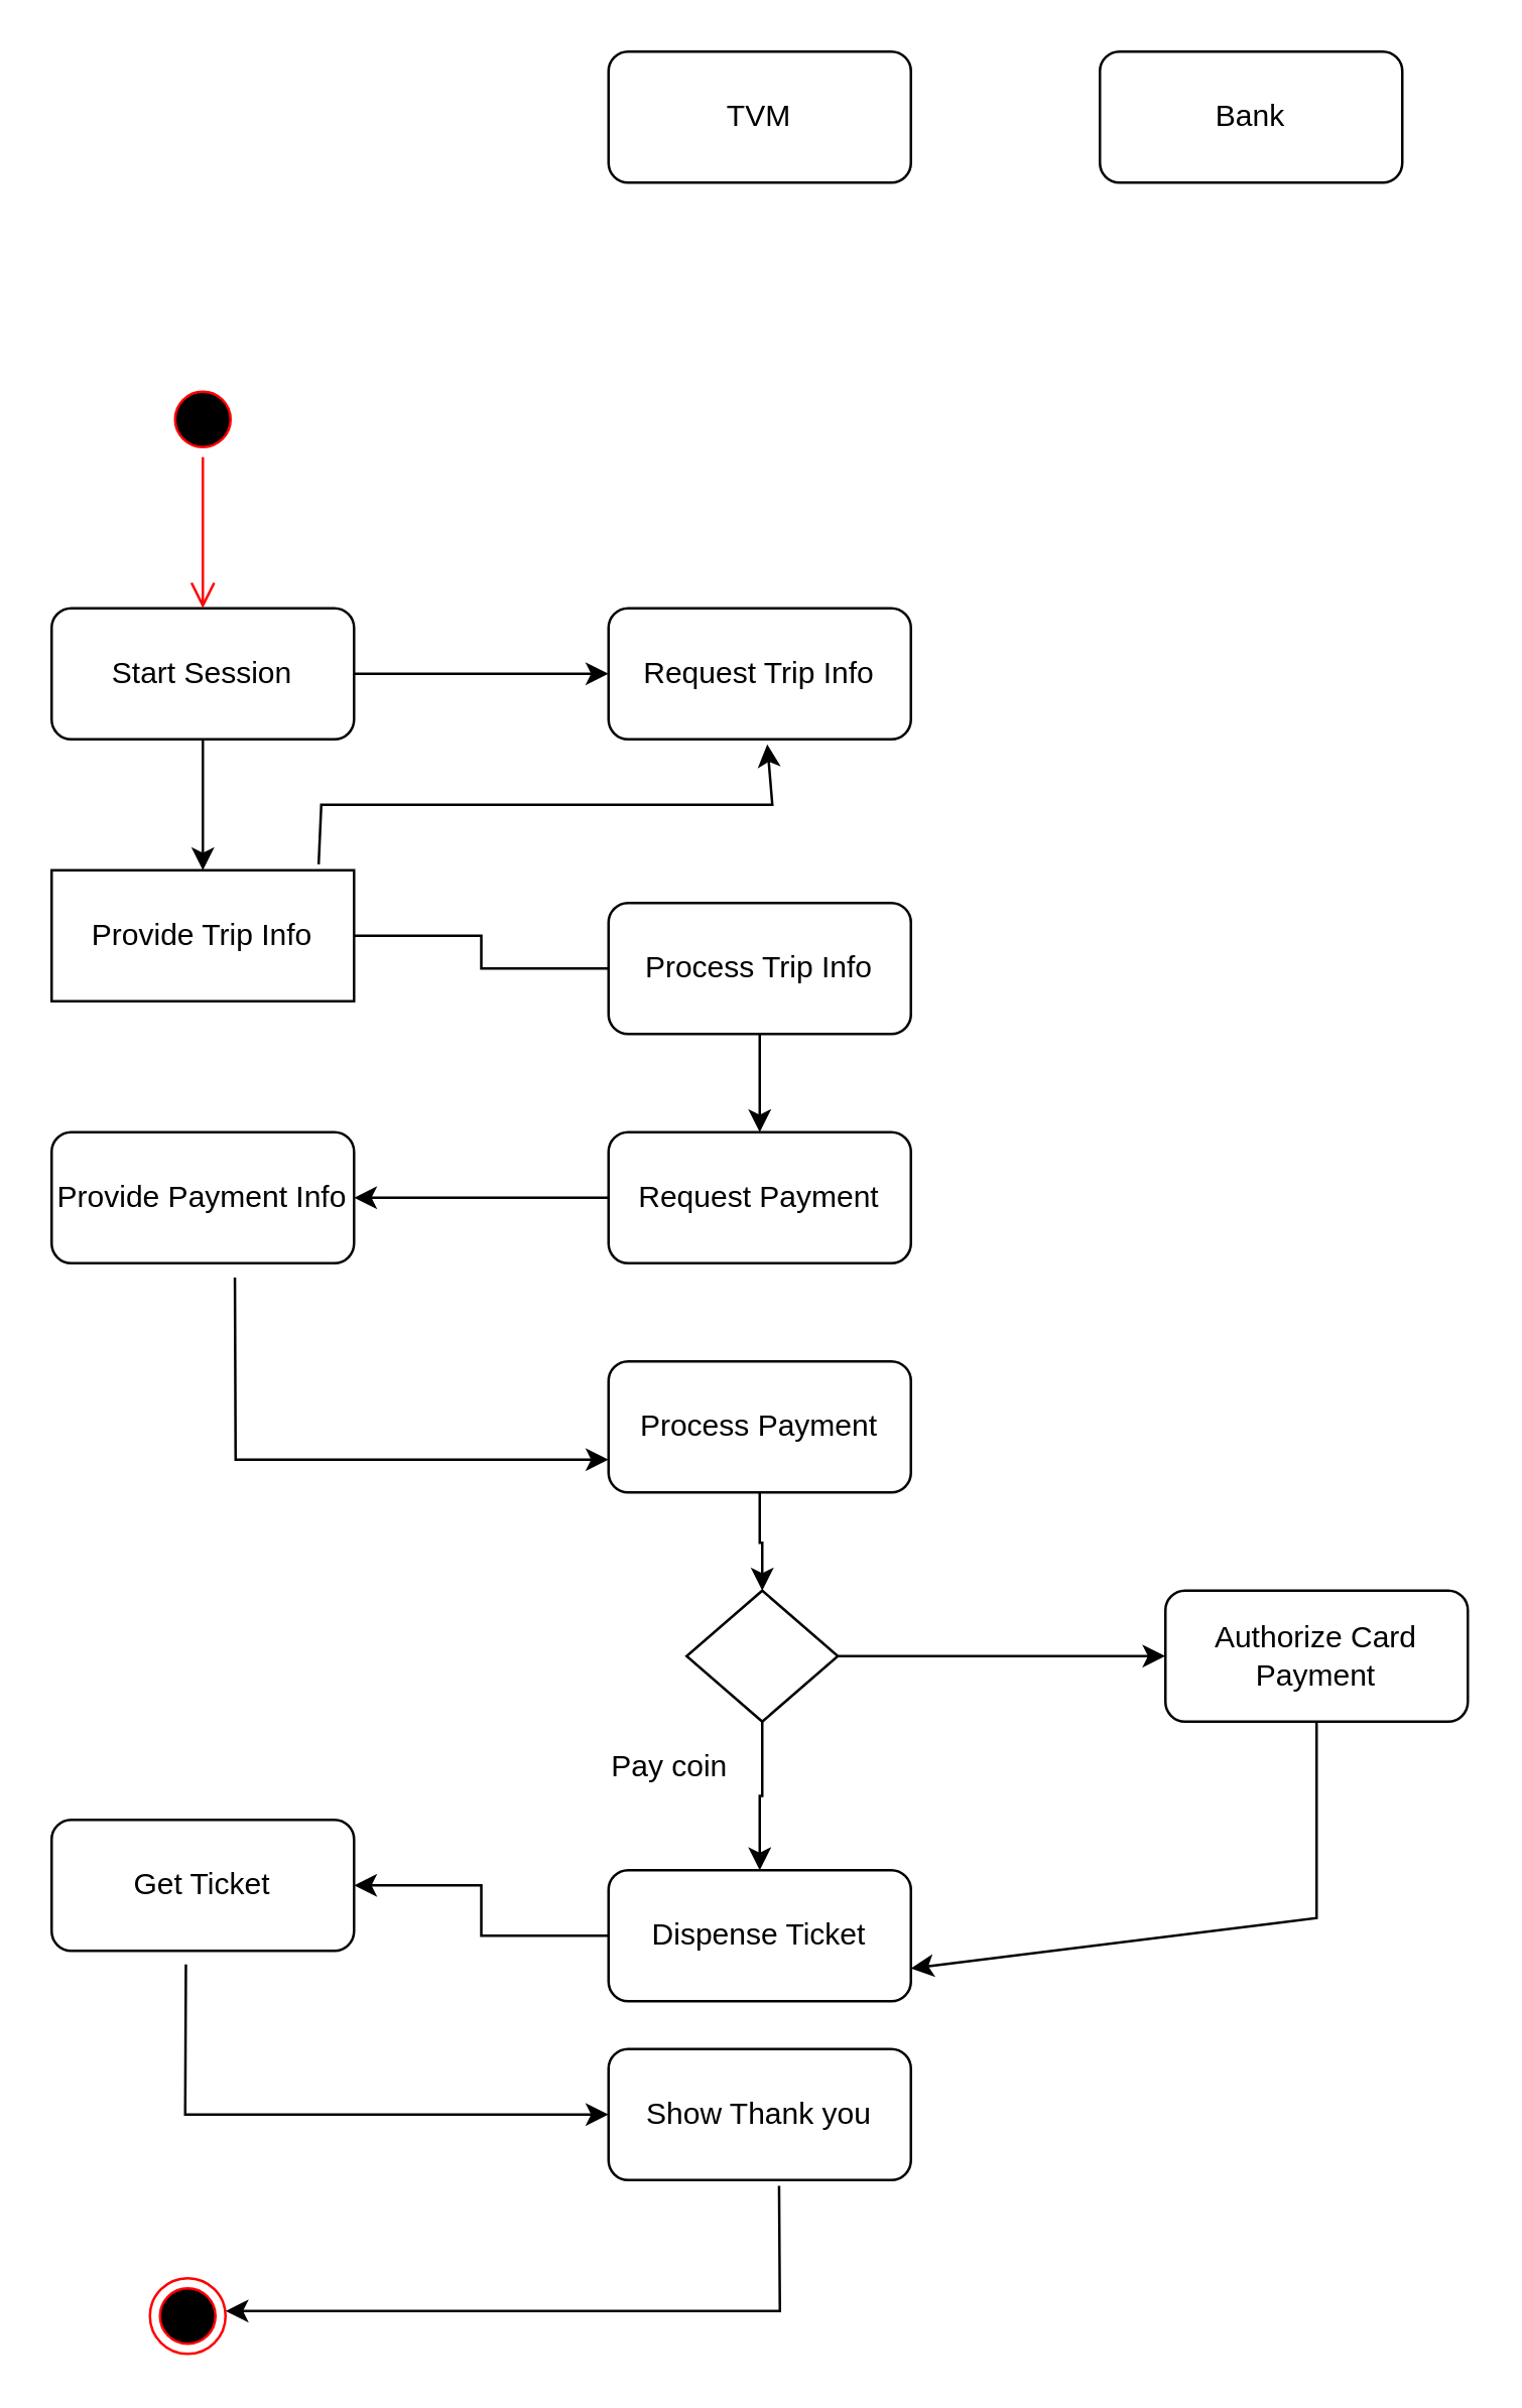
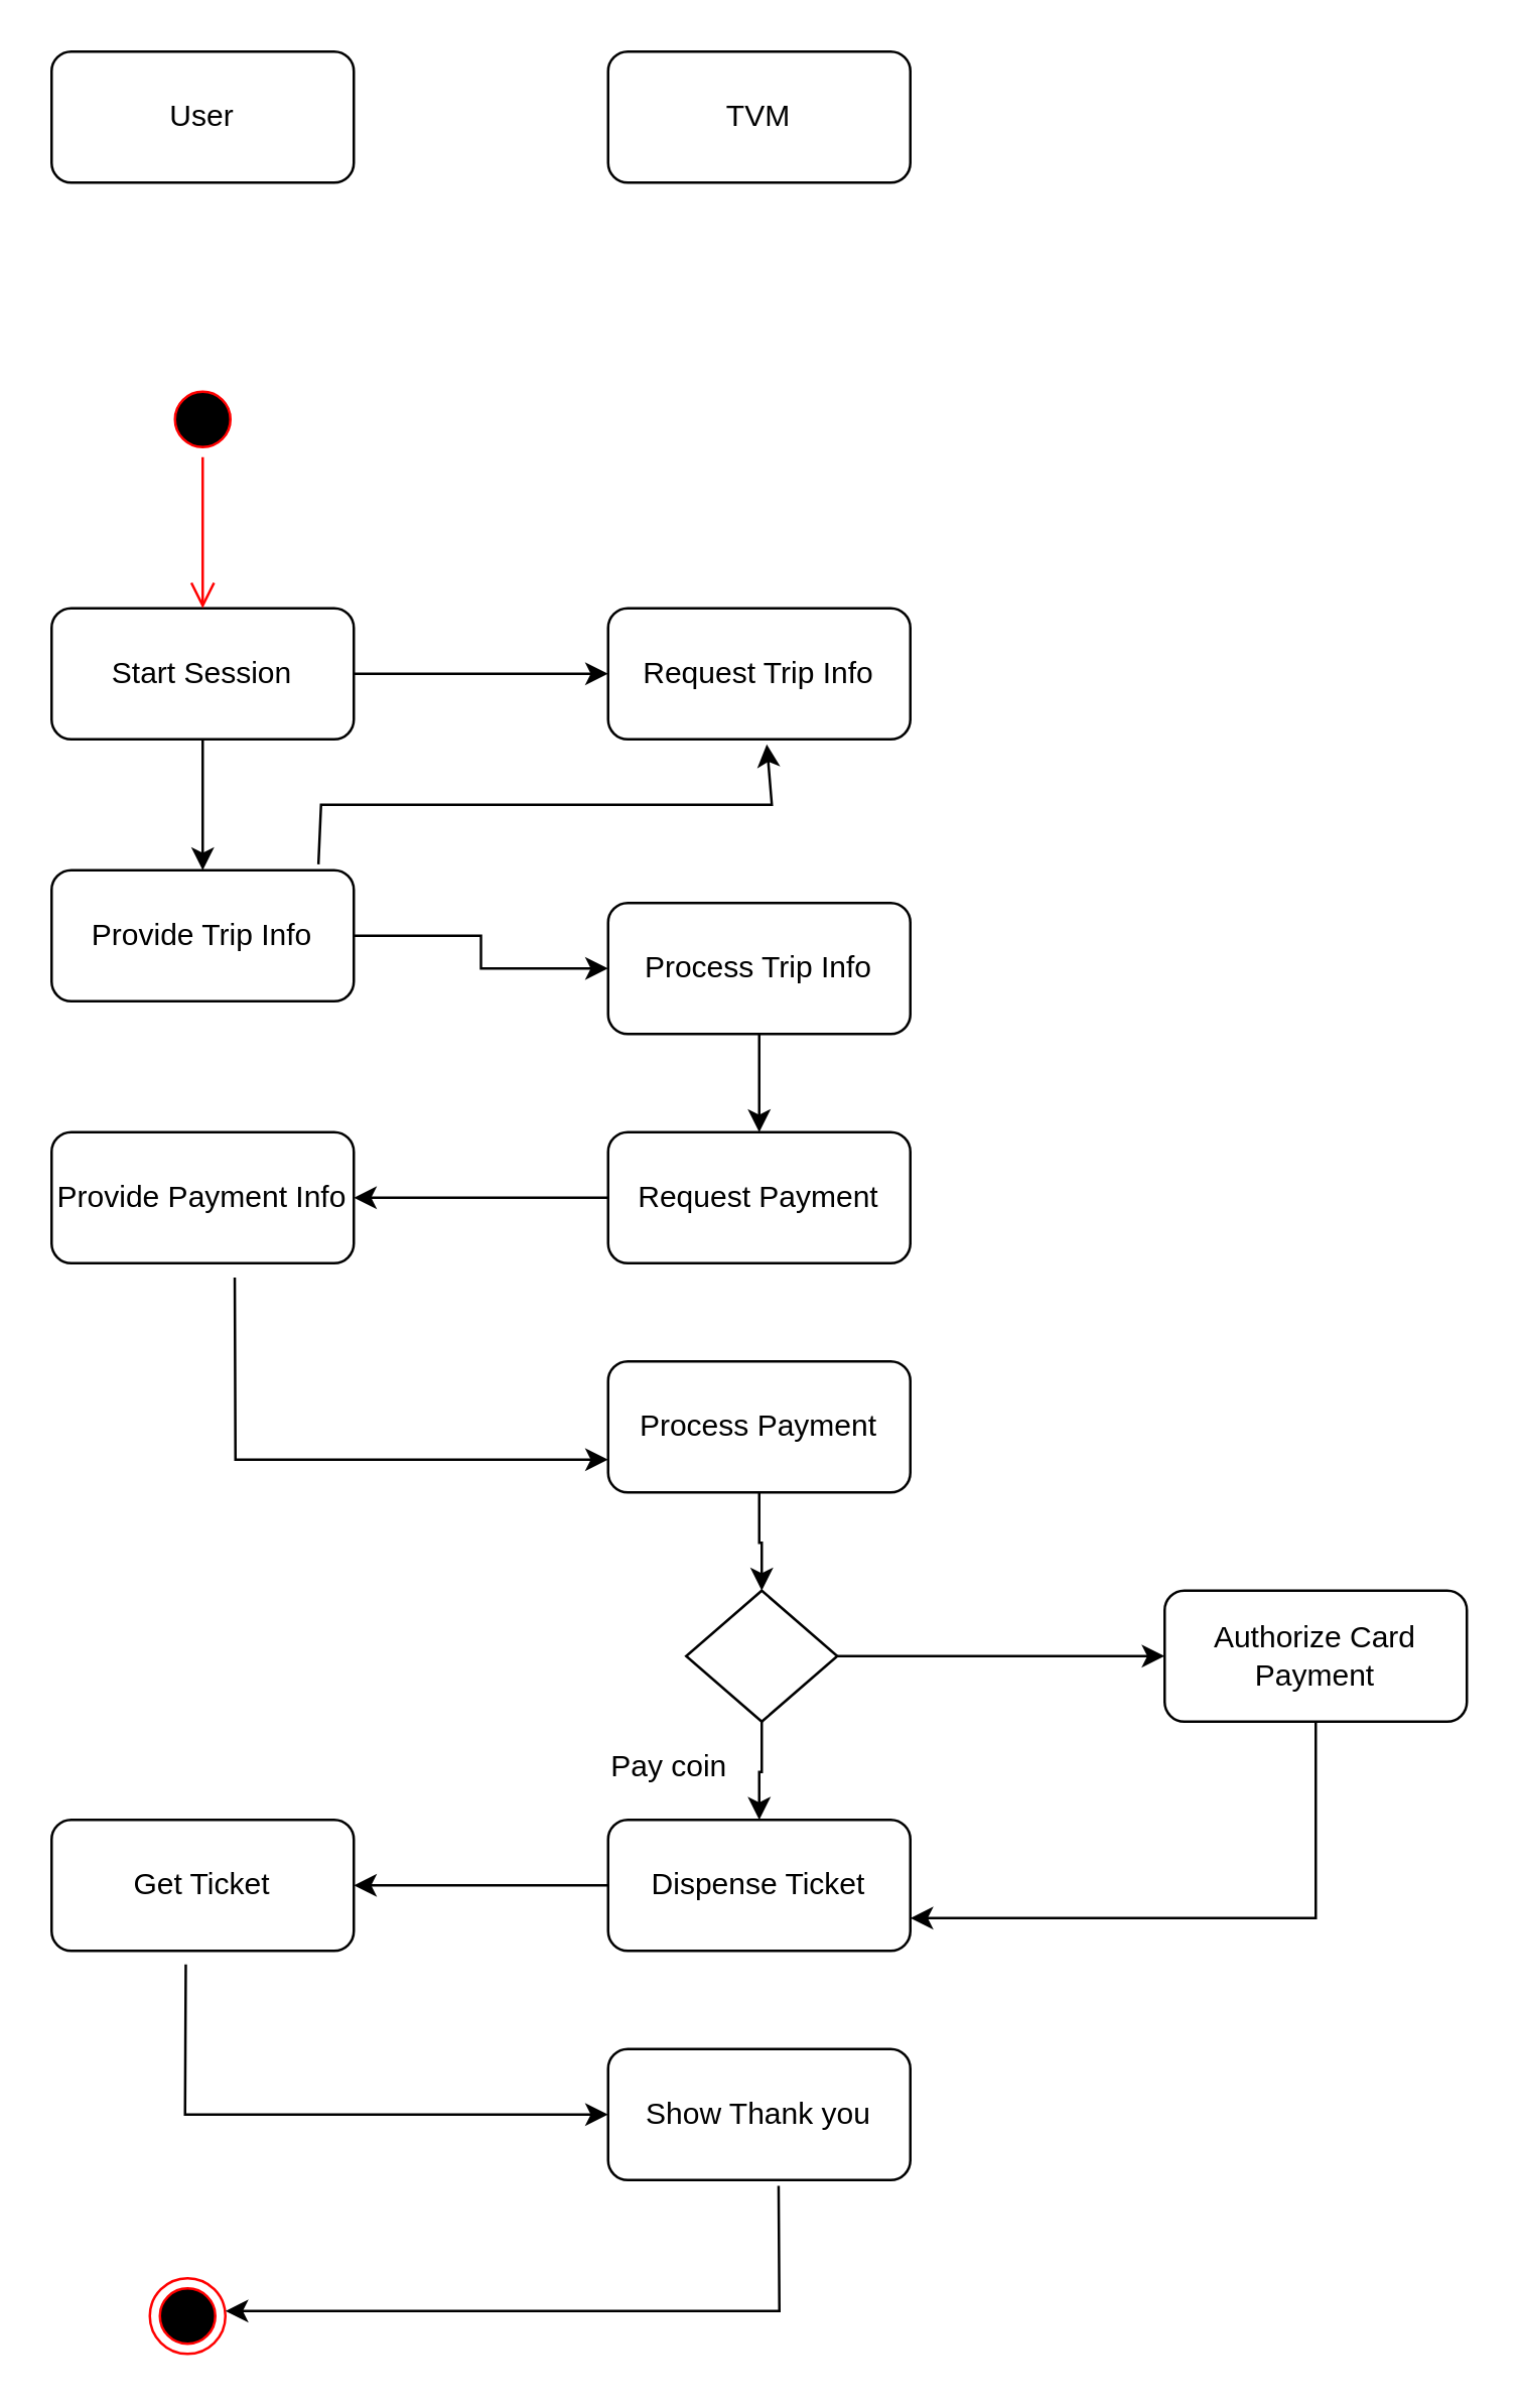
  <mxCell id="0" />
  <mxCell id="1" parent="0" />
  <mxCell id="2" value="" style="edgeStyle=orthogonalEdgeStyle;rounded=0;orthogonalLoop=1;jettySize=auto;html=1;" edge="1" parent="1" source="4" target="8"><mxGeometry relative="1" as="geometry" /></mxCell>
  <mxCell id="3" value="" style="edgeStyle=orthogonalEdgeStyle;rounded=0;orthogonalLoop=1;jettySize=auto;html=1;" edge="1" parent="1" source="4" target="6"><mxGeometry relative="1" as="geometry" /></mxCell>
  <mxCell id="4" value="Start Session" style="rounded=1;whiteSpace=wrap;html=1;fillColor=none;" vertex="1" parent="1"><mxGeometry x="20" y="241" width="120" height="52" as="geometry" /></mxCell>
- <mxCell id="5" value="" style="edgeStyle=orthogonalEdgeStyle;rounded=0;orthogonalLoop=1;jettySize=auto;html=1;endArrow=none;" edge="1" parent="1" source="6" target="10"><mxGeometry relative="1" as="geometry" /></mxCell>
- <mxCell id="6" value="Provide Trip Info" style="whiteSpace=wrap;html=1;fillColor=none;rounded=0;" vertex="1" parent="1"><mxGeometry x="20" y="345" width="120" height="52" as="geometry" /></mxCell>
+ <mxCell id="5" value="" style="edgeStyle=orthogonalEdgeStyle;rounded=0;orthogonalLoop=1;jettySize=auto;html=1;" edge="1" parent="1" source="6" target="10"><mxGeometry relative="1" as="geometry" /></mxCell>
+ <mxCell id="6" value="Provide Trip Info" style="rounded=1;whiteSpace=wrap;html=1;fillColor=none;" vertex="1" parent="1"><mxGeometry x="20" y="345" width="120" height="52" as="geometry" /></mxCell>
  <mxCell id="7" value="Provide Payment Info" style="rounded=1;whiteSpace=wrap;html=1;fillColor=none;" vertex="1" parent="1"><mxGeometry x="20" y="449" width="120" height="52" as="geometry" /></mxCell>
  <mxCell id="8" value="Request Trip Info" style="rounded=1;whiteSpace=wrap;html=1;fillColor=none;" vertex="1" parent="1"><mxGeometry x="241" y="241" width="120" height="52" as="geometry" /></mxCell>
  <mxCell id="9" value="" style="edgeStyle=orthogonalEdgeStyle;rounded=0;orthogonalLoop=1;jettySize=auto;html=1;" edge="1" parent="1" source="10" target="12"><mxGeometry relative="1" as="geometry" /></mxCell>
  <mxCell id="10" value="Process Trip Info" style="rounded=1;whiteSpace=wrap;html=1;fillColor=none;" vertex="1" parent="1"><mxGeometry x="241" y="358" width="120" height="52" as="geometry" /></mxCell>
  <mxCell id="11" value="" style="edgeStyle=orthogonalEdgeStyle;rounded=0;orthogonalLoop=1;jettySize=auto;html=1;" edge="1" parent="1" source="12" target="7"><mxGeometry relative="1" as="geometry" /></mxCell>
  <mxCell id="12" value="Request Payment" style="rounded=1;whiteSpace=wrap;html=1;fillColor=none;" vertex="1" parent="1"><mxGeometry x="241" y="449" width="120" height="52" as="geometry" /></mxCell>
  <mxCell id="13" value="" style="edgeStyle=orthogonalEdgeStyle;rounded=0;orthogonalLoop=1;jettySize=auto;html=1;" edge="1" parent="1" source="14" target="21"><mxGeometry relative="1" as="geometry" /></mxCell>
  <mxCell id="14" value="Process Payment" style="rounded=1;whiteSpace=wrap;html=1;fillColor=none;" vertex="1" parent="1"><mxGeometry x="241" y="540" width="120" height="52" as="geometry" /></mxCell>
  <mxCell id="15" value="" style="endArrow=classic;html=1;rounded=0;exitX=0.883;exitY=-0.045;exitDx=0;exitDy=0;exitPerimeter=0;" edge="1" parent="1" source="6"><mxGeometry width="50" height="50" relative="1" as="geometry"><mxPoint x="124" y="306" as="sourcePoint" /><mxPoint x="304" y="295" as="targetPoint" /><Array as="points"><mxPoint x="127" y="319" /><mxPoint x="202" y="319" /><mxPoint x="306" y="319" /></Array></mxGeometry></mxCell>
  <mxCell id="16" value="" style="endArrow=classic;html=1;rounded=0;entryX=0;entryY=0.75;entryDx=0;entryDy=0;exitX=0.606;exitY=1.109;exitDx=0;exitDy=0;exitPerimeter=0;" edge="1" parent="1" source="7" target="14"><mxGeometry width="50" height="50" relative="1" as="geometry"><mxPoint x="98" y="577" as="sourcePoint" /><mxPoint x="148" y="527" as="targetPoint" /><Array as="points"><mxPoint x="93" y="579" /></Array></mxGeometry></mxCell>
  <mxCell id="17" value="" style="edgeStyle=orthogonalEdgeStyle;rounded=0;orthogonalLoop=1;jettySize=auto;html=1;" edge="1" parent="1" source="18" target="25"><mxGeometry relative="1" as="geometry" /></mxCell>
- <mxCell id="18" value="Dispense Ticket" style="rounded=1;whiteSpace=wrap;html=1;fillColor=none;" vertex="1" parent="1"><mxGeometry x="241" y="742" width="120" height="52" as="geometry" /></mxCell>
+ <mxCell id="18" value="Dispense Ticket" style="rounded=1;whiteSpace=wrap;html=1;fillColor=none;" vertex="1" parent="1"><mxGeometry x="241" y="722" width="120" height="52" as="geometry" /></mxCell>
  <mxCell id="19" value="" style="edgeStyle=orthogonalEdgeStyle;rounded=0;orthogonalLoop=1;jettySize=auto;html=1;" edge="1" parent="1" source="21" target="18"><mxGeometry relative="1" as="geometry" /></mxCell>
  <mxCell id="20" value="" style="edgeStyle=orthogonalEdgeStyle;rounded=0;orthogonalLoop=1;jettySize=auto;html=1;entryX=0;entryY=0.5;entryDx=0;entryDy=0;" edge="1" parent="1" source="21" target="23"><mxGeometry relative="1" as="geometry"><mxPoint x="402" y="657" as="targetPoint" /></mxGeometry></mxCell>
  <mxCell id="21" value="" style="rhombus;whiteSpace=wrap;html=1;fillColor=none;" vertex="1" parent="1"><mxGeometry x="272" y="631" width="60" height="52" as="geometry" /></mxCell>
  <mxCell id="22" value="Pay coin" style="rounded=0;whiteSpace=wrap;html=1;fillColor=none;strokeColor=none;" vertex="1" parent="1"><mxGeometry x="228" y="679" width="75" height="43" as="geometry" /></mxCell>
  <mxCell id="23" value="Authorize Card Payment" style="rounded=1;whiteSpace=wrap;html=1;fillColor=none;" vertex="1" parent="1"><mxGeometry x="462" y="631" width="120" height="52" as="geometry" /></mxCell>
  <mxCell id="24" value="" style="endArrow=classic;html=1;rounded=0;exitX=0.5;exitY=1;exitDx=0;exitDy=0;entryX=1;entryY=0.75;entryDx=0;entryDy=0;" edge="1" parent="1" source="23" target="18"><mxGeometry width="50" height="50" relative="1" as="geometry"><mxPoint x="384" y="824" as="sourcePoint" /><mxPoint x="434" y="774" as="targetPoint" /><Array as="points"><mxPoint x="522" y="761" /></Array></mxGeometry></mxCell>
  <mxCell id="25" value="Get Ticket" style="rounded=1;whiteSpace=wrap;html=1;fillColor=none;" vertex="1" parent="1"><mxGeometry x="20" y="722" width="120" height="52" as="geometry" /></mxCell>
  <mxCell id="26" value="Show Thank you" style="rounded=1;whiteSpace=wrap;html=1;fillColor=none;" vertex="1" parent="1"><mxGeometry x="241" y="813" width="120" height="52" as="geometry" /></mxCell>
  <mxCell id="27" value="" style="endArrow=classic;html=1;rounded=0;exitX=0.444;exitY=1.103;exitDx=0;exitDy=0;exitPerimeter=0;" edge="1" parent="1" source="25"><mxGeometry width="50" height="50" relative="1" as="geometry"><mxPoint x="72" y="839" as="sourcePoint" /><mxPoint x="241" y="839" as="targetPoint" /><Array as="points"><mxPoint x="73" y="839" /></Array></mxGeometry></mxCell>
  <mxCell id="28" value="" style="ellipse;html=1;shape=startState;fillColor=#000000;strokeColor=#ff0000;" vertex="1" parent="1"><mxGeometry x="65" y="151" width="30" height="30" as="geometry" /></mxCell>
  <mxCell id="29" value="" style="edgeStyle=orthogonalEdgeStyle;html=1;verticalAlign=bottom;endArrow=open;endSize=8;strokeColor=#ff0000;rounded=0;" edge="1" source="28" parent="1"><mxGeometry relative="1" as="geometry"><mxPoint x="80" y="241" as="targetPoint" /></mxGeometry></mxCell>
  <mxCell id="30" value="" style="ellipse;html=1;shape=endState;fillColor=#000000;strokeColor=#ff0000;" vertex="1" parent="1"><mxGeometry x="59" y="904" width="30" height="30" as="geometry" /></mxCell>
  <mxCell id="31" value="" style="endArrow=classic;html=1;rounded=0;exitX=0.564;exitY=1.045;exitDx=0;exitDy=0;exitPerimeter=0;" edge="1" parent="1" source="26"><mxGeometry width="50" height="50" relative="1" as="geometry"><mxPoint x="39" y="967" as="sourcePoint" /><mxPoint x="89" y="917" as="targetPoint" /><Array as="points"><mxPoint x="309" y="917" /></Array></mxGeometry></mxCell>
+ <mxCell id="32" value="User" style="rounded=1;whiteSpace=wrap;html=1;fillColor=none;" vertex="1" parent="1"><mxGeometry x="20" y="20" width="120" height="52" as="geometry" /></mxCell>
  <mxCell id="33" value="TVM&lt;span style=&quot;color: rgba(0, 0, 0, 0); font-family: monospace; font-size: 0px; text-align: start;&quot;&gt;%3CmxGraphModel%3E%3Croot%3E%3CmxCell%20id%3D%220%22%2F%3E%3CmxCell%20id%3D%221%22%20parent%3D%220%22%2F%3E%3CmxCell%20id%3D%222%22%20value%3D%22Start%20Session%22%20style%3D%22rounded%3D1%3BwhiteSpace%3Dwrap%3Bhtml%3D1%3BfillColor%3Dnone%3B%22%20vertex%3D%221%22%20parent%3D%221%22%3E%3CmxGeometry%20x%3D%22104%22%20y%3D%22286%22%20width%3D%22120%22%20height%3D%2252%22%20as%3D%22geometry%22%2F%3E%3C%2FmxCell%3E%3C%2Froot%3E%3C%2FmxGraphModel%3E&lt;/span&gt;&lt;span style=&quot;color: rgba(0, 0, 0, 0); font-family: monospace; font-size: 0px; text-align: start;&quot;&gt;%3CmxGraphModel%3E%3Croot%3E%3CmxCell%20id%3D%220%22%2F%3E%3CmxCell%20id%3D%221%22%20parent%3D%220%22%2F%3E%3CmxCell%20id%3D%222%22%20value%3D%22Start%20Session%22%20style%3D%22rounded%3D1%3BwhiteSpace%3Dwrap%3Bhtml%3D1%3BfillColor%3Dnone%3B%22%20vertex%3D%221%22%20parent%3D%221%22%3E%3CmxGeometry%20x%3D%22104%22%20y%3D%22286%22%20width%3D%22120%22%20height%3D%2252%22%20as%3D%22geometry%22%2F%3E%3C%2FmxCell%3E%3C%2Froot%3E%3C%2FmxGraphModel%3E&lt;/span&gt;" style="rounded=1;whiteSpace=wrap;html=1;fillColor=none;" vertex="1" parent="1"><mxGeometry x="241" y="20" width="120" height="52" as="geometry" /></mxCell>
- <mxCell id="34" value="Bank" style="rounded=1;whiteSpace=wrap;html=1;fillColor=none;" vertex="1" parent="1"><mxGeometry x="436" y="20" width="120" height="52" as="geometry" /></mxCell>
